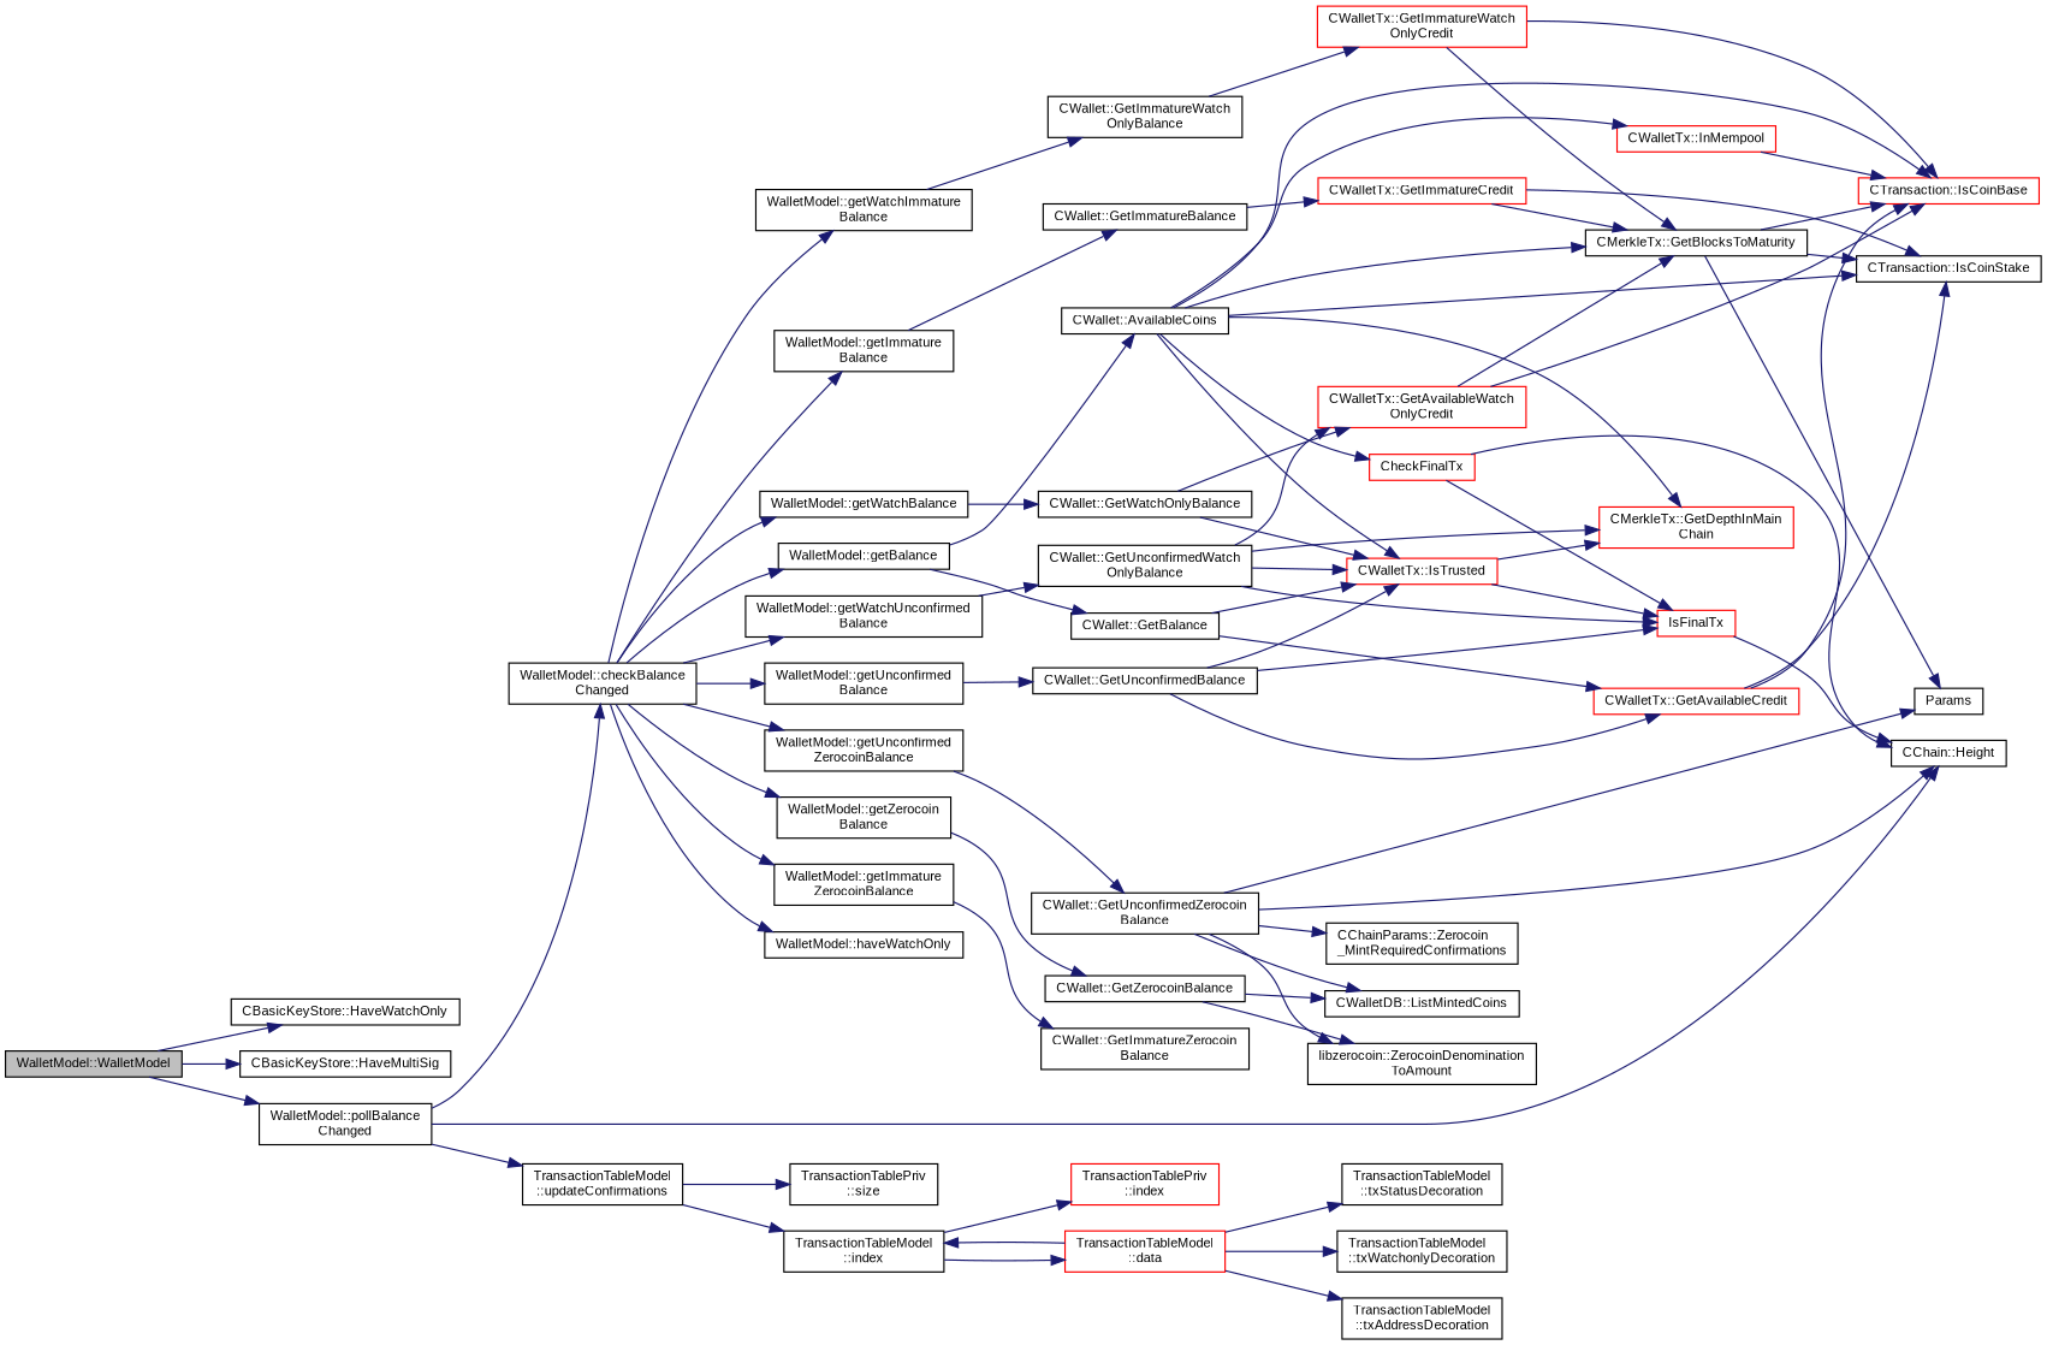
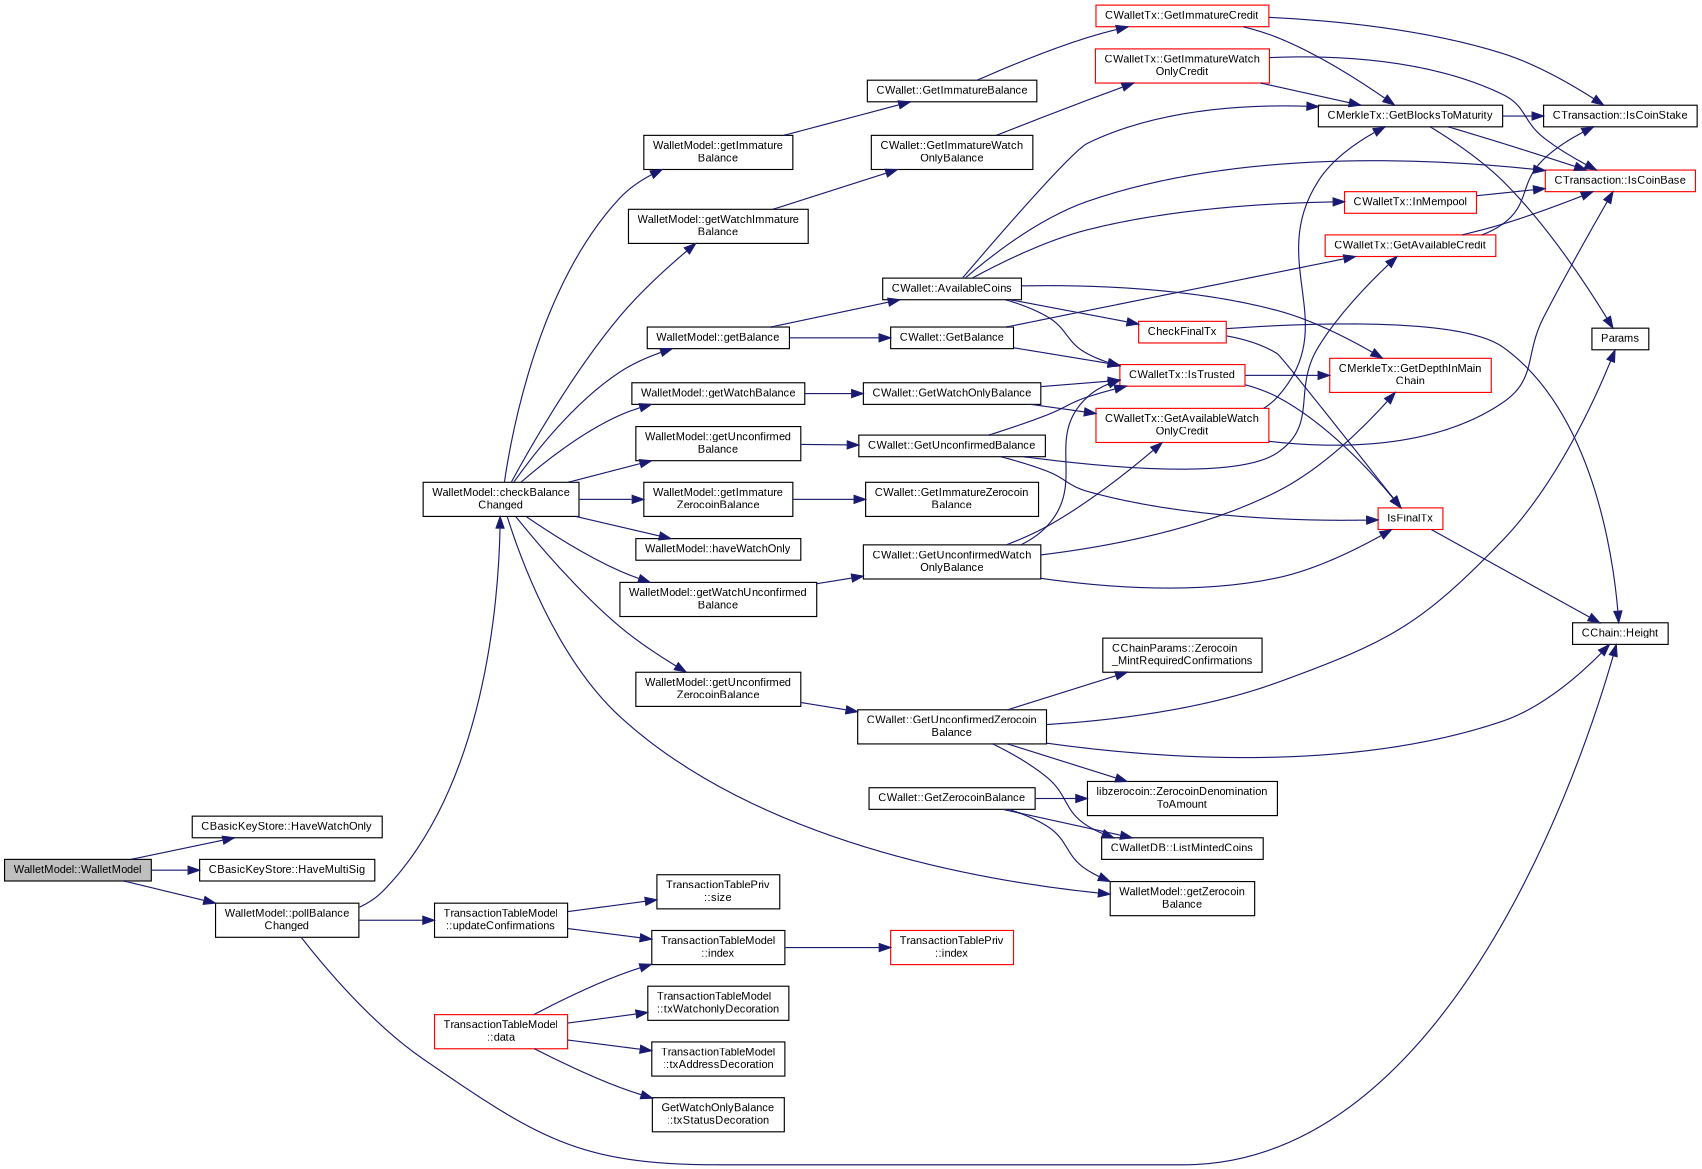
  digraph {
    fontname="Liberation Sans"
    rankdir=LR
    node [color=black fillcolor=white fontname="Liberation Sans" fontsize=10 shape=record style=filled]
    edge [color=midnightblue fontname="Liberation Sans" fontsize=10 labelfontname=Helvetica labelfontsize=10 style=solid]
    n1 [fillcolor=grey75 fontcolor=black height=0.2 label="WalletModel::WalletModel" width=0.4]
    n2 [height=0.2 label="CBasicKeyStore::HaveWatchOnly" width=0.4]
    n3 [height=0.2 label="CBasicKeyStore::HaveMultiSig" width=0.4]
    n4 [height=0.2 label="WalletModel::pollBalance\lChanged" width=0.4]
    n5 [height=0.2 label="CChain::Height" width=0.4]
    n6 [height=0.2 label="WalletModel::checkBalance\lChanged" width=0.4]
    n7 [height=0.2 label="TransactionTableModel\l::updateConfirmations" width=0.4]
    n8 [height=0.2 label="WalletModel::getBalance" width=0.4]
    n9 [height=0.2 label="WalletModel::getUnconfirmed\lBalance" width=0.4]
    n10 [height=0.2 label="WalletModel::getImmature\lBalance" width=0.4]
    n11 [height=0.2 label="WalletModel::getZerocoin\lBalance" width=0.4]
    n12 [height=0.2 label="WalletModel::getUnconfirmed\lZerocoinBalance" width=0.4]
    n13 [height=0.2 label="WalletModel::getImmature\lZerocoinBalance" width=0.4]
    n14 [height=0.2 label="WalletModel::haveWatchOnly" width=0.4]
    n15 [height=0.2 label="WalletModel::getWatchBalance" width=0.4]
    n16 [height=0.2 label="WalletModel::getWatchUnconfirmed\lBalance" width=0.4]
    n17 [height=0.2 label="WalletModel::getWatchImmature\lBalance" width=0.4]
    n18 [height=0.2 label="TransactionTableModel\l::index" width=0.4]
    n19 [height=0.2 label="TransactionTablePriv\l::size" width=0.4]
    n20 [height=0.2 label="CWallet::AvailableCoins" width=0.4]
    n21 [height=0.2 label="CWallet::GetBalance" width=0.4]
    n22 [height=0.2 label="CWallet::GetUnconfirmedBalance" width=0.4]
    n23 [height=0.2 label="CWallet::GetImmatureBalance" width=0.4]
    n24 [height=0.2 label="CWallet::GetZerocoinBalance" width=0.4]
    n25 [height=0.2 label="CWallet::GetUnconfirmedZerocoin\lBalance" width=0.4]
    n26 [height=0.2 label="CWallet::GetImmatureZerocoin\lBalance" width=0.4]
    n27 [height=0.2 label="CWallet::GetWatchOnlyBalance" width=0.4]
    n28 [height=0.2 label="CWallet::GetUnconfirmedWatch\lOnlyBalance" width=0.4]
    n29 [height=0.2 label="CWallet::GetImmatureWatch\lOnlyBalance" width=0.4]
    n30 [color=red height=0.2 label=CheckFinalTx width=0.4]
    n31 [color=red height=0.2 label="CWalletTx::IsTrusted" width=0.4]
    n32 [color=red height=0.2 label="CMerkleTx::GetDepthInMain\lChain" width=0.4]
    n33 [color=red height=0.2 label="CTransaction::IsCoinBase" width=0.4]
    n34 [height=0.2 label="CTransaction::IsCoinStake" width=0.4]
    n35 [height=0.2 label="CMerkleTx::GetBlocksToMaturity" width=0.4]
    n36 [color=red height=0.2 label="CWalletTx::InMempool" width=0.4]
    n37 [color=red height=0.2 label="CWalletTx::GetAvailableCredit" width=0.4]
    n38 [color=red height=0.2 label=IsFinalTx width=0.4]
    n39 [height=0.2 label=Params width=0.4]
    n40 [color=red height=0.2 label="CWalletTx::GetImmatureCredit" width=0.4]
    n41 [height=0.2 label="CWalletDB::ListMintedCoins" width=0.4]
    n42 [height=0.2 label="libzerocoin::ZerocoinDenomination\lToAmount" width=0.4]
    n43 [height=0.2 label="CChainParams::Zerocoin\l_MintRequiredConfirmations" width=0.4]
    n44 [color=red height=0.2 label="CWalletTx::GetAvailableWatch\lOnlyCredit" width=0.4]
    n45 [color=red height=0.2 label="CWalletTx::GetImmatureWatch\lOnlyCredit" width=0.4]
    n46 [color=red height=0.2 label="TransactionTableModel\l::data" width=0.4]
    n47 [color=red height=0.2 label="TransactionTablePriv\l::index" width=0.4]
-   n48 [height=0.2 label="TransactionTableModel\l::txStatusDecoration" width=0.4]
+   n48 [height=0.2 label="GetWatchOnlyBalance\l::txStatusDecoration" width=0.4]
    n49 [height=0.2 label="TransactionTableModel\l::txWatchonlyDecoration" width=0.4]
    n50 [height=0.2 label="TransactionTableModel\l::txAddressDecoration" width=0.4]
    n1 -> n2
    n1 -> n3
    n1 -> n4
    n4 -> n5
    n4 -> n6
    n4 -> n7
    n6 -> n8
    n6 -> n9
    n6 -> n10
    n6 -> n11
    n6 -> n12
    n6 -> n13
    n6 -> n14
    n6 -> n15
    n6 -> n16
    n6 -> n17
    n7 -> n18
    n7 -> n19
    n8 -> n20
    n8 -> n21
    n9 -> n22
    n10 -> n23
-   n11 -> n24
+   n24 -> n11
    n12 -> n25
    n13 -> n26
    n15 -> n27
    n16 -> n28
    n17 -> n29
-   n18 -> n46
    n18 -> n47
    n20 -> n30
    n20 -> n31
    n20 -> n32
    n20 -> n33
-   n20 -> n34
    n20 -> n35
    n20 -> n36
    n21 -> n31
    n21 -> n37
    n22 -> n31
    n22 -> n37
    n22 -> n38
    n23 -> n40
    n24 -> n41
    n24 -> n42
    n25 -> n5
    n25 -> n39
    n25 -> n41
    n25 -> n42
    n25 -> n43
    n27 -> n31
    n27 -> n44
    n28 -> n31
    n28 -> n32
    n28 -> n38
    n28 -> n44
    n29 -> n45
    n30 -> n5
    n30 -> n38
    n31 -> n32
    n31 -> n38
    n35 -> n33
    n35 -> n34
    n35 -> n39
    n36 -> n33
    n37 -> n33
    n37 -> n34
    n38 -> n5
    n40 -> n34
    n40 -> n35
    n44 -> n33
    n44 -> n35
    n45 -> n33
    n45 -> n35
    n46 -> n18
    n46 -> n48
    n46 -> n49
    n46 -> n50
  }
